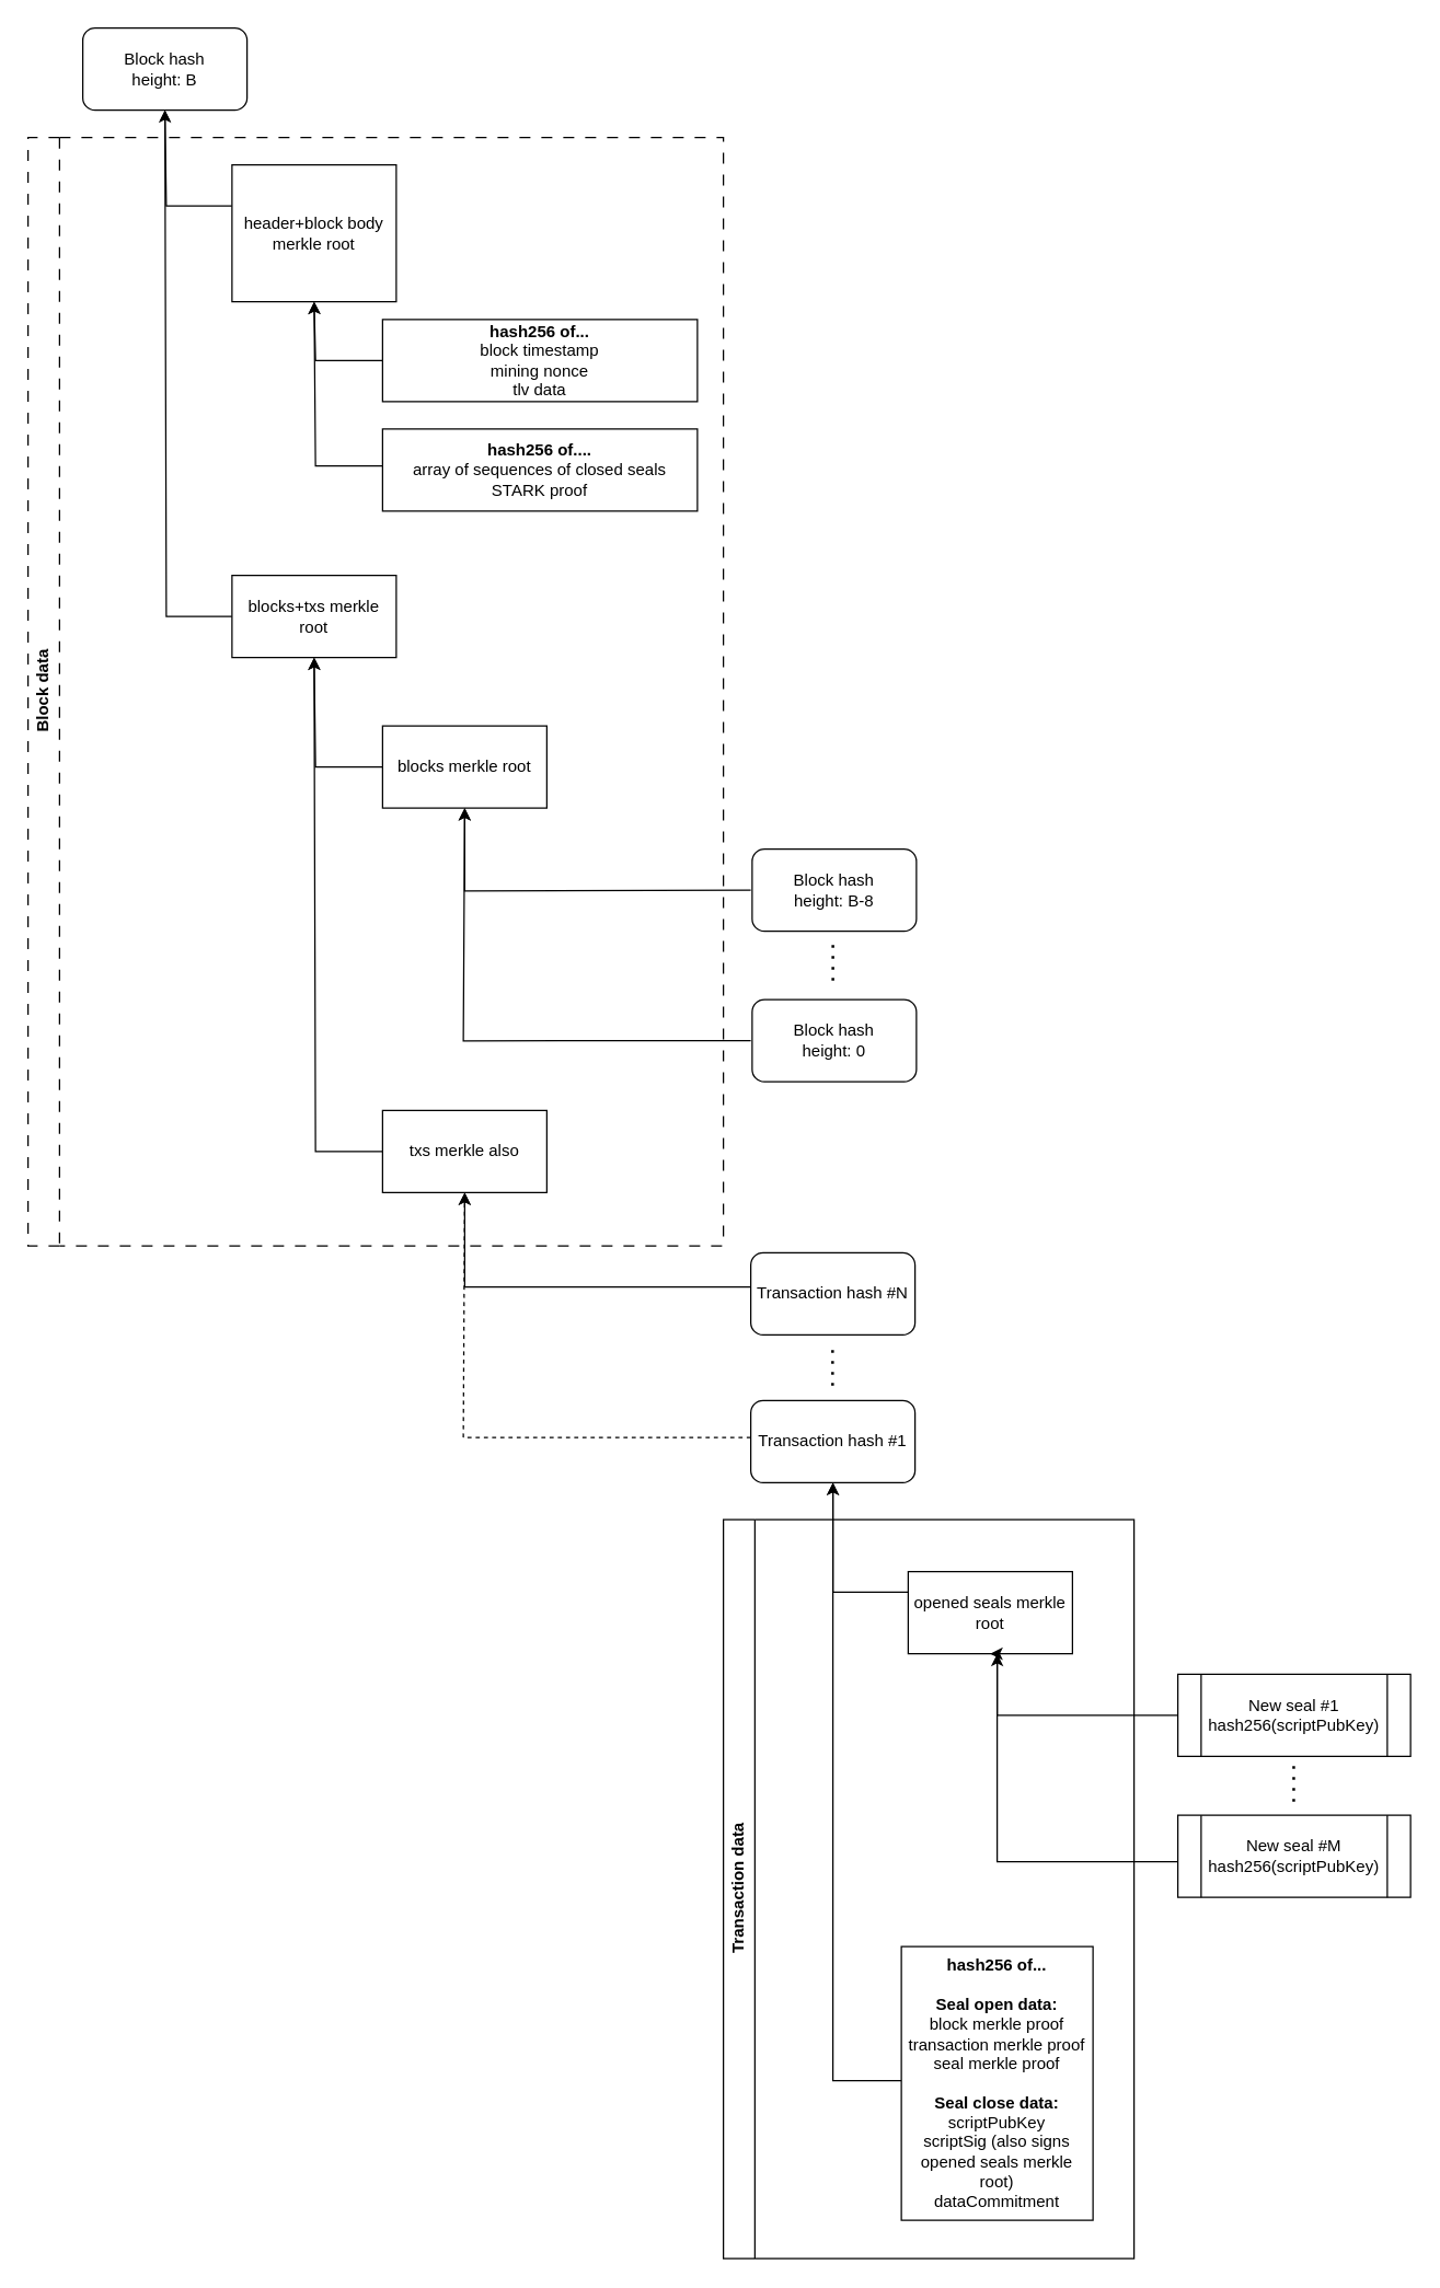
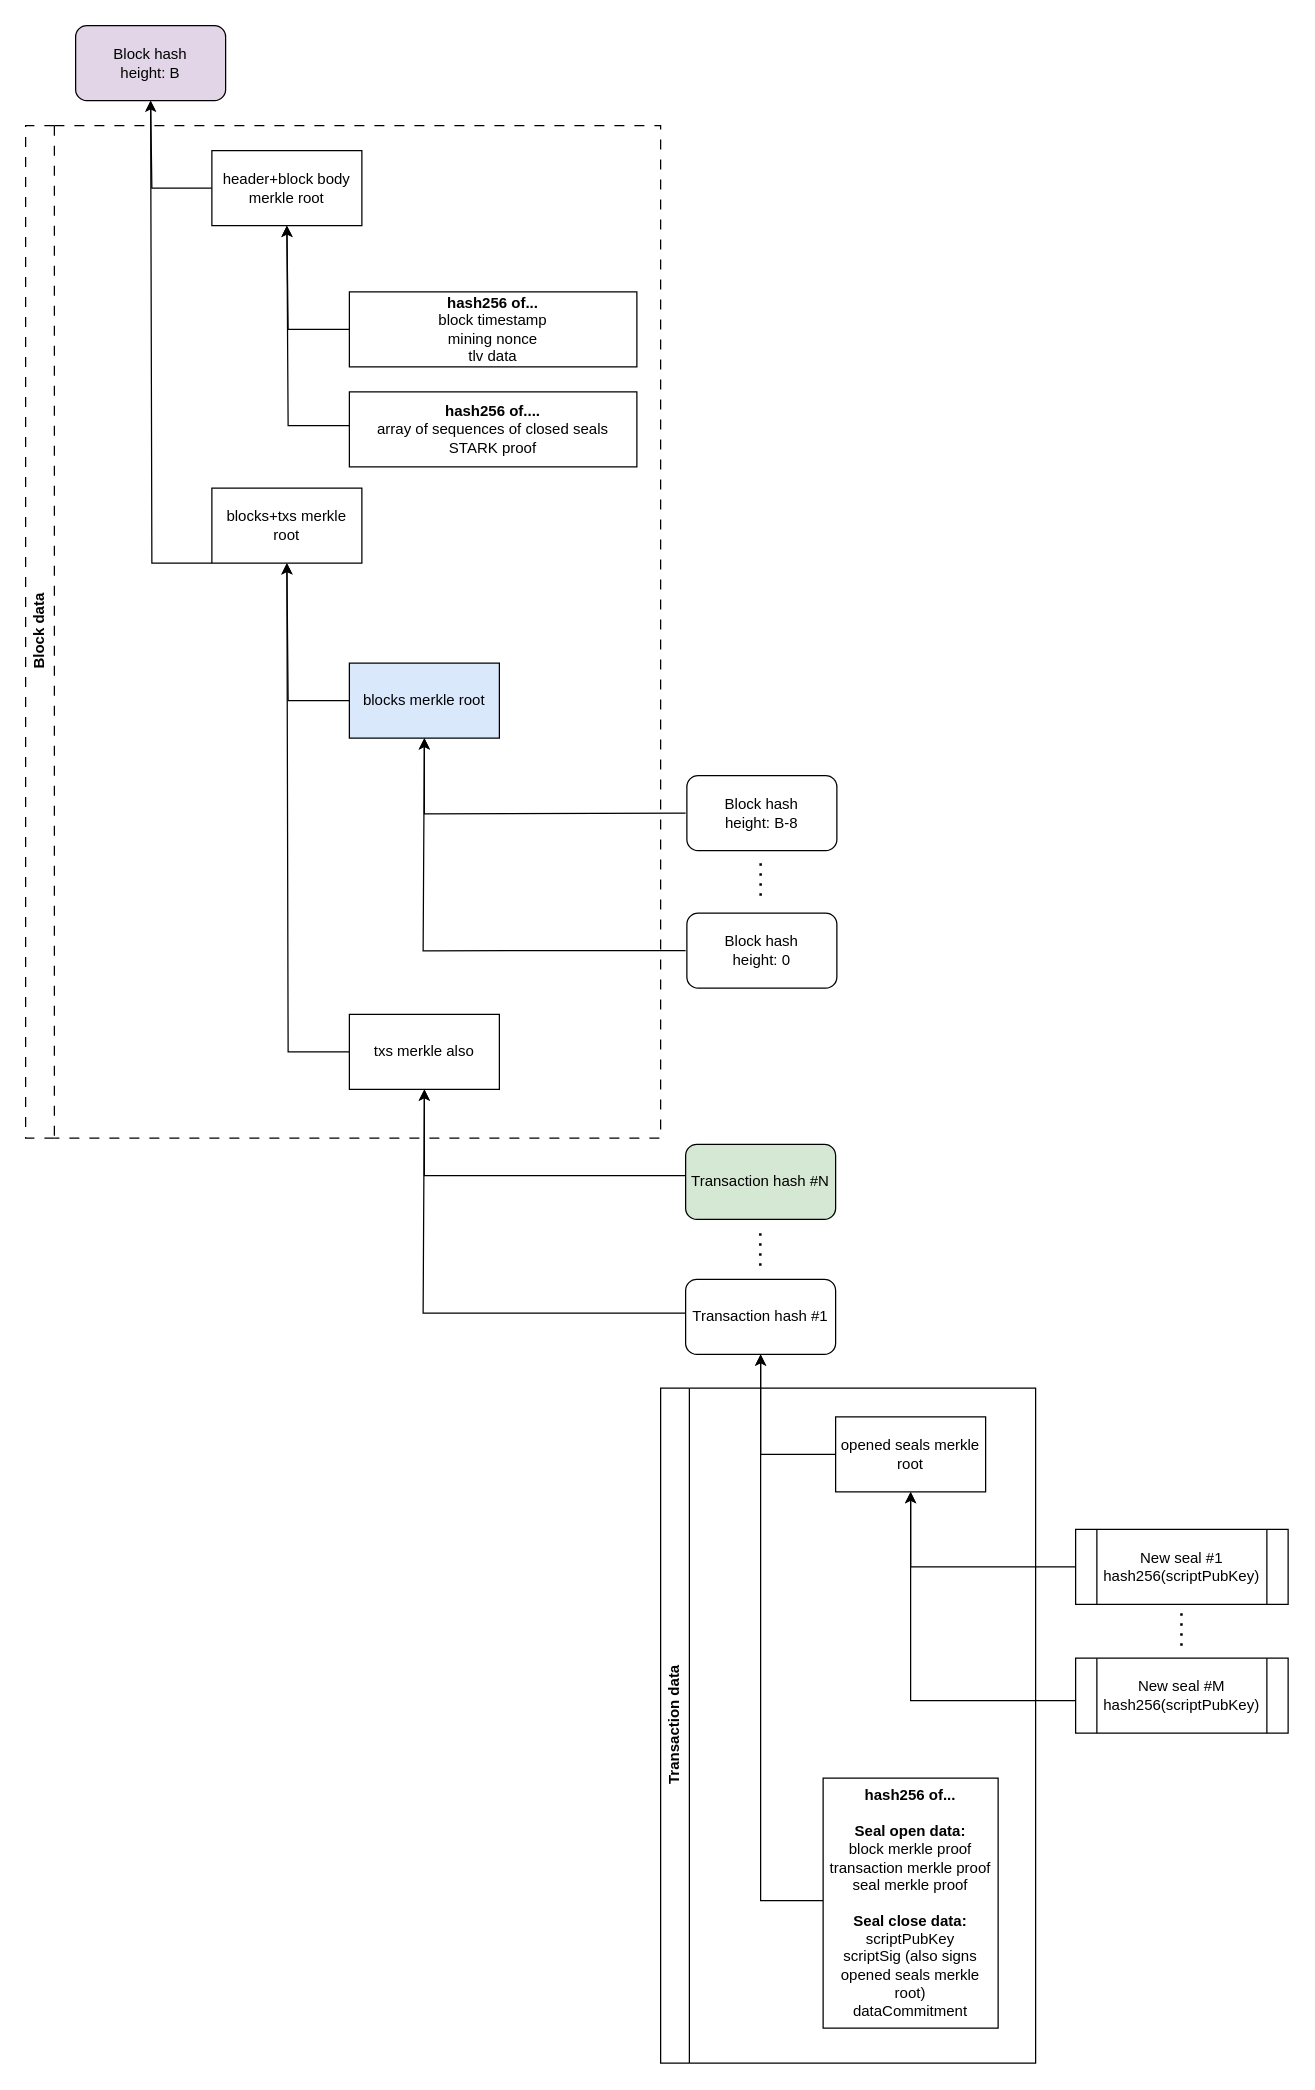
  <mxCell id="0" />
  <mxCell id="1" parent="0" />
- <mxCell id="2" style="edgeStyle=orthogonalEdgeStyle;rounded=0;orthogonalLoop=1;jettySize=auto;html=1;entryX=0.5;entryY=1;entryDx=0;entryDy=0;dashed=1;" edge="1" parent="1" source="3" target="15"><mxGeometry relative="1" as="geometry"><Array as="points"><mxPoint x="338" y="1050" /><mxPoint x="338" y="871" /></Array></mxGeometry></mxCell>
+ <mxCell id="2" style="edgeStyle=orthogonalEdgeStyle;rounded=0;orthogonalLoop=1;jettySize=auto;html=1;entryX=0.5;entryY=1;entryDx=0;entryDy=0;" edge="1" parent="1" source="3" target="15"><mxGeometry relative="1" as="geometry"><Array as="points"><mxPoint x="338" y="1050" /><mxPoint x="338" y="871" /></Array></mxGeometry></mxCell>
  <mxCell id="3" value="Transaction hash #1" style="rounded=1;whiteSpace=wrap;html=1;" vertex="1" parent="1"><mxGeometry x="548" y="1023" width="120" height="60" as="geometry" /></mxCell>
  <mxCell id="4" style="edgeStyle=orthogonalEdgeStyle;rounded=0;orthogonalLoop=1;jettySize=auto;html=1;entryX=0.5;entryY=1;entryDx=0;entryDy=0;" edge="1" parent="1" source="5" target="3"><mxGeometry relative="1" as="geometry"><Array as="points"><mxPoint x="608" y="1520" /></Array></mxGeometry></mxCell>
  <mxCell id="5" value="&lt;div&gt;&lt;b&gt;hash256 of...&lt;br&gt;&lt;/b&gt;&lt;/div&gt;&lt;div&gt;&lt;b&gt;&lt;br&gt;&lt;/b&gt;&lt;/div&gt;&lt;div&gt;&lt;b&gt;Seal open data:&lt;/b&gt;&lt;br&gt;&lt;/div&gt;&lt;div&gt;block merkle proof&lt;/div&gt;&lt;div&gt;transaction merkle proof&lt;/div&gt;&lt;div&gt;seal merkle proof&lt;/div&gt;&lt;div&gt;&lt;br&gt;&lt;/div&gt;&lt;div&gt;&lt;b&gt;Seal close data:&lt;/b&gt;&lt;br&gt;&lt;/div&gt;&lt;div&gt;scriptPubKey&lt;/div&gt;&lt;div&gt;scriptSig (also signs opened seals merkle root)&lt;br&gt;&lt;/div&gt;&lt;div&gt;dataCommitment&lt;/div&gt;" style="rounded=0;whiteSpace=wrap;html=1;" vertex="1" parent="1"><mxGeometry x="658" y="1422" width="140" height="200" as="geometry" /></mxCell>
  <mxCell id="6" style="edgeStyle=orthogonalEdgeStyle;rounded=0;orthogonalLoop=1;jettySize=auto;html=1;entryX=0.5;entryY=1;entryDx=0;entryDy=0;" edge="1" parent="1" source="7" target="3"><mxGeometry relative="1" as="geometry"><Array as="points"><mxPoint x="608" y="1163" /></Array></mxGeometry></mxCell>
- <mxCell id="7" value="opened seals merkle root" style="rounded=0;whiteSpace=wrap;html=1;" vertex="1" parent="1"><mxGeometry x="663" y="1148" width="120" height="60" as="geometry" /></mxCell>
+ <mxCell id="7" value="opened seals merkle root" style="rounded=0;whiteSpace=wrap;html=1;" vertex="1" parent="1"><mxGeometry x="668" y="1133" width="120" height="60" as="geometry" /></mxCell>
  <mxCell id="8" style="edgeStyle=orthogonalEdgeStyle;rounded=0;orthogonalLoop=1;jettySize=auto;html=1;entryX=0.5;entryY=1;entryDx=0;entryDy=0;" edge="1" parent="1" source="9" target="7"><mxGeometry relative="1" as="geometry"><Array as="points"><mxPoint x="728" y="1253" /></Array></mxGeometry></mxCell>
  <mxCell id="9" value="&lt;div&gt;New seal #1&lt;/div&gt;&lt;div&gt;hash256(scriptPubKey)&lt;br&gt;&lt;/div&gt;" style="shape=process;whiteSpace=wrap;html=1;backgroundOutline=1;" vertex="1" parent="1"><mxGeometry x="860" y="1223" width="170" height="60" as="geometry" /></mxCell>
  <mxCell id="10" style="edgeStyle=orthogonalEdgeStyle;rounded=0;orthogonalLoop=1;jettySize=auto;html=1;" edge="1" parent="1" source="11" target="7"><mxGeometry relative="1" as="geometry"><Array as="points"><mxPoint x="728" y="1360" /></Array></mxGeometry></mxCell>
  <mxCell id="11" value="&lt;div&gt;New seal #M&lt;/div&gt;&lt;div&gt;hash256(scriptPubKey)&lt;br&gt;&lt;/div&gt;" style="shape=process;whiteSpace=wrap;html=1;backgroundOutline=1;" vertex="1" parent="1"><mxGeometry x="860" y="1326" width="170" height="60" as="geometry" /></mxCell>
  <mxCell id="12" style="edgeStyle=orthogonalEdgeStyle;rounded=0;orthogonalLoop=1;jettySize=auto;html=1;entryX=0.5;entryY=1;entryDx=0;entryDy=0;" edge="1" parent="1" source="13" target="15"><mxGeometry relative="1" as="geometry"><Array as="points"><mxPoint x="339" y="940" /></Array></mxGeometry></mxCell>
- <mxCell id="13" value="Transaction hash #N" style="rounded=1;whiteSpace=wrap;html=1;" vertex="1" parent="1"><mxGeometry x="548" y="915" width="120" height="60" as="geometry" /></mxCell>
+ <mxCell id="13" value="Transaction hash #N" style="rounded=1;whiteSpace=wrap;html=1;fillColor=#d5e8d4;" vertex="1" parent="1"><mxGeometry x="548" y="915" width="120" height="60" as="geometry" /></mxCell>
  <mxCell id="14" style="edgeStyle=orthogonalEdgeStyle;rounded=0;orthogonalLoop=1;jettySize=auto;html=1;entryX=0.5;entryY=1;entryDx=0;entryDy=0;" edge="1" parent="1" source="15" target="19"><mxGeometry relative="1" as="geometry"><Array as="points"><mxPoint x="230" y="841" /></Array></mxGeometry></mxCell>
  <mxCell id="15" value="txs merkle also" style="rounded=0;whiteSpace=wrap;html=1;" vertex="1" parent="1"><mxGeometry x="279" y="811" width="120" height="60" as="geometry" /></mxCell>
  <mxCell id="16" style="edgeStyle=orthogonalEdgeStyle;rounded=0;orthogonalLoop=1;jettySize=auto;html=1;entryX=0.5;entryY=1;entryDx=0;entryDy=0;" edge="1" parent="1" source="17" target="19"><mxGeometry relative="1" as="geometry"><Array as="points"><mxPoint x="230" y="560" /></Array></mxGeometry></mxCell>
- <mxCell id="17" value="&lt;div&gt;blocks merkle root&lt;/div&gt;" style="rounded=0;whiteSpace=wrap;html=1;" vertex="1" parent="1"><mxGeometry x="279" y="530" width="120" height="60" as="geometry" /></mxCell>
+ <mxCell id="17" value="&lt;div&gt;blocks merkle root&lt;/div&gt;" style="rounded=0;whiteSpace=wrap;html=1;fillColor=#dae8fc;" vertex="1" parent="1"><mxGeometry x="279" y="530" width="120" height="60" as="geometry" /></mxCell>
  <mxCell id="18" style="edgeStyle=orthogonalEdgeStyle;rounded=0;orthogonalLoop=1;jettySize=auto;html=1;entryX=0.5;entryY=1;entryDx=0;entryDy=0;" edge="1" parent="1" source="19" target="26"><mxGeometry relative="1" as="geometry"><Array as="points"><mxPoint x="121" y="450" /></Array></mxGeometry></mxCell>
- <mxCell id="19" value="blocks+txs merkle root" style="rounded=0;whiteSpace=wrap;html=1;" vertex="1" parent="1"><mxGeometry x="169" y="420" width="120" height="60" as="geometry" /></mxCell>
+ <mxCell id="19" value="blocks+txs merkle root" style="rounded=0;whiteSpace=wrap;html=1;" vertex="1" parent="1"><mxGeometry x="169" y="390" width="120" height="60" as="geometry" /></mxCell>
  <mxCell id="20" style="edgeStyle=orthogonalEdgeStyle;rounded=0;orthogonalLoop=1;jettySize=auto;html=1;entryX=0.5;entryY=1;entryDx=0;entryDy=0;endArrow=open;" edge="1" parent="1" source="21" target="26"><mxGeometry relative="1" as="geometry"><Array as="points"><mxPoint x="121" y="150" /></Array></mxGeometry></mxCell>
- <mxCell id="21" value="header+block body merkle root" style="rounded=0;whiteSpace=wrap;html=1;" vertex="1" parent="1"><mxGeometry x="169" y="120" width="120" height="100" as="geometry" /></mxCell>
+ <mxCell id="21" value="header+block body merkle root" style="rounded=0;whiteSpace=wrap;html=1;" vertex="1" parent="1"><mxGeometry x="169" y="120" width="120" height="60" as="geometry" /></mxCell>
  <mxCell id="22" style="edgeStyle=orthogonalEdgeStyle;rounded=0;orthogonalLoop=1;jettySize=auto;html=1;entryX=0.5;entryY=1;entryDx=0;entryDy=0;" edge="1" parent="1" source="23" target="21"><mxGeometry relative="1" as="geometry"><Array as="points"><mxPoint x="230" y="263" /></Array></mxGeometry></mxCell>
  <mxCell id="23" value="&lt;div&gt;&lt;b&gt;hash256 of...&lt;/b&gt;&lt;br&gt;&lt;/div&gt;&lt;div&gt;block timestamp&lt;/div&gt;&lt;div&gt;mining nonce&lt;/div&gt;&lt;div&gt;tlv data&lt;br&gt;&lt;/div&gt;" style="rounded=0;whiteSpace=wrap;html=1;" vertex="1" parent="1"><mxGeometry x="279" y="233" width="230" height="60" as="geometry" /></mxCell>
  <mxCell id="24" style="edgeStyle=orthogonalEdgeStyle;rounded=0;orthogonalLoop=1;jettySize=auto;html=1;entryX=0.5;entryY=1;entryDx=0;entryDy=0;" edge="1" parent="1" source="25" target="21"><mxGeometry relative="1" as="geometry"><Array as="points"><mxPoint x="230" y="340" /></Array></mxGeometry></mxCell>
  <mxCell id="25" value="&lt;div&gt;&lt;b&gt;hash256 of....&lt;/b&gt;&lt;/div&gt;&lt;div&gt;array of sequences of closed seals&lt;br&gt;&lt;/div&gt;&lt;div&gt;STARK proof&lt;br&gt;&lt;/div&gt;" style="rounded=0;whiteSpace=wrap;html=1;" vertex="1" parent="1"><mxGeometry x="279" y="313" width="230" height="60" as="geometry" /></mxCell>
- <mxCell id="26" value="&lt;div&gt;Block hash&lt;/div&gt;&lt;div&gt;height: B&lt;br&gt;&lt;/div&gt;" style="rounded=1;whiteSpace=wrap;html=1;" vertex="1" parent="1"><mxGeometry x="60" y="20" width="120" height="60" as="geometry" /></mxCell>
+ <mxCell id="26" value="&lt;div&gt;Block hash&lt;/div&gt;&lt;div&gt;height: B&lt;br&gt;&lt;/div&gt;" style="rounded=1;whiteSpace=wrap;html=1;fillColor=#e1d5e7;" vertex="1" parent="1"><mxGeometry x="60" y="20" width="120" height="60" as="geometry" /></mxCell>
  <mxCell id="27" style="edgeStyle=orthogonalEdgeStyle;rounded=0;orthogonalLoop=1;jettySize=auto;html=1;entryX=0.5;entryY=1;entryDx=0;entryDy=0;" edge="1" parent="1" target="17"><mxGeometry relative="1" as="geometry"><mxPoint x="497" as="targetPoint" y="590" /><mxPoint x="548" y="650.059" as="sourcePoint" /></mxGeometry></mxCell>
  <mxCell id="28" value="&lt;div&gt;Block hash&lt;/div&gt;&lt;div&gt;height: B-8&lt;br&gt;&lt;/div&gt;" style="rounded=1;whiteSpace=wrap;html=1;" vertex="1" parent="1"><mxGeometry x="549" y="620" width="120" height="60" as="geometry" /></mxCell>
  <mxCell id="29" style="edgeStyle=orthogonalEdgeStyle;rounded=0;orthogonalLoop=1;jettySize=auto;html=1;entryX=0.5;entryY=1;entryDx=0;entryDy=0;" edge="1" parent="1" target="17"><mxGeometry relative="1" as="geometry"><mxPoint x="548" y="760.059" as="sourcePoint" /><Array as="points"><mxPoint x="338" y="760" /><mxPoint x="338" y="590" /></Array></mxGeometry></mxCell>
  <mxCell id="30" value="&lt;div&gt;Block hash&lt;/div&gt;&lt;div&gt;height: 0&lt;br&gt;&lt;/div&gt;" style="rounded=1;whiteSpace=wrap;html=1;" vertex="1" parent="1"><mxGeometry x="549" y="730" width="120" height="60" as="geometry" /></mxCell>
  <mxCell id="31" value="" style="endArrow=none;dashed=1;html=1;dashPattern=1 3;strokeWidth=2;rounded=0;" edge="1" parent="1"><mxGeometry width="50" height="50" relative="1" as="geometry"><mxPoint x="608" y="690" as="sourcePoint" /><mxPoint x="608" y="720" as="targetPoint" /></mxGeometry></mxCell>
  <mxCell id="32" value="" style="endArrow=none;dashed=1;html=1;dashPattern=1 3;strokeWidth=2;rounded=0;" edge="1" parent="1"><mxGeometry width="50" height="50" relative="1" as="geometry"><mxPoint x="607.76" y="986" as="sourcePoint" /><mxPoint x="607.76" y="1016" as="targetPoint" /></mxGeometry></mxCell>
  <mxCell id="33" value="" style="endArrow=none;dashed=1;html=1;dashPattern=1 3;strokeWidth=2;rounded=0;" edge="1" parent="1"><mxGeometry width="50" height="50" relative="1" as="geometry"><mxPoint x="944.66" y="1290" as="sourcePoint" /><mxPoint x="944.66" y="1320" as="targetPoint" /></mxGeometry></mxCell>
  <mxCell id="34" value="&lt;div&gt;Block data&lt;/div&gt;" style="swimlane;horizontal=0;whiteSpace=wrap;html=1;dashed=1;dashPattern=8 8;" vertex="1" parent="1"><mxGeometry x="20" y="100" width="508" height="810" as="geometry"><mxRectangle x="-338" y="-490" width="40" height="150" as="alternateBounds" /></mxGeometry></mxCell>
  <mxCell id="35" value="Transaction data" style="swimlane;horizontal=0;whiteSpace=wrap;html=1;" vertex="1" parent="1"><mxGeometry x="528" y="1110" width="300" height="540" as="geometry" /></mxCell>
